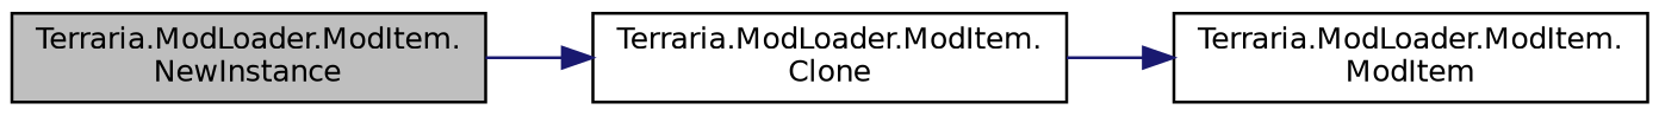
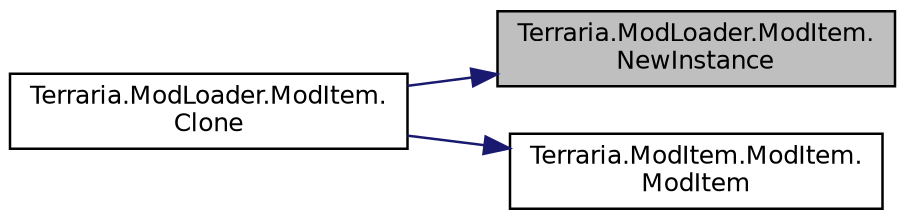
  digraph {
    rankdir=LR
    node [color=black fillcolor=white fontname=Helvetica fontsize=10 shape=record style=filled]
    edge [color=midnightblue fontname=Helvetica fontsize=10 labelfontname=Helvetica labelfontsize=10 style=solid]
    n1 [fillcolor=grey75 fontcolor=black height=0.2 label="Terraria.ModLoader.ModItem.\lNewInstance" width=0.4]
    n2 [height=0.2 label="Terraria.ModLoader.ModItem.\lClone" width=0.4]
-   n3 [height=0.2 label="Terraria.ModLoader.ModItem.\lModItem" width=0.4]
-   n1 -> n2
+   n3 [height=0.2 label="Terraria.ModItem.ModItem.\lModItem" width=0.4]
+   n2 -> n1
    n2 -> n3
  }
